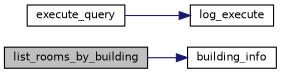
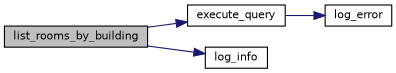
  digraph {
    rankdir=LR
    node [color=black fillcolor=white fontname=Helvetica fontsize=10 shape=record style=filled]
    edge [color=midnightblue fontname=Helvetica fontsize=10 labelfontname=Helvetica labelfontsize=10 style=solid]
    n1 [fillcolor=grey75 fontcolor=black height=0.2 label=list_rooms_by_building width=0.4]
    n2 [height=0.2 label=execute_query width=0.4]
-   n3 [height=0.2 label=building_info width=0.4]
-   n4 [height=0.2 label=log_execute width=0.4]
+   n3 [height=0.2 label=log_info width=0.4]
+   n4 [height=0.2 label=log_error width=0.4]
+   n1 -> n2
    n1 -> n3
    n2 -> n4
  }
